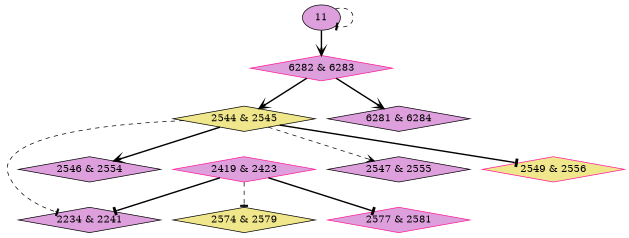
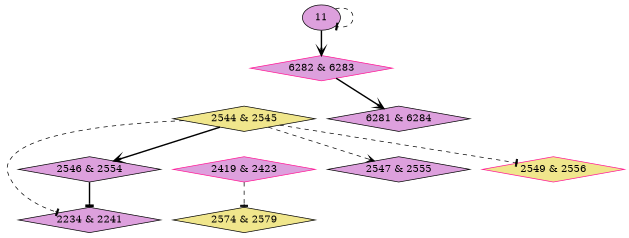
  digraph {
    node [color=black fillcolor=plum shape=diamond style=filled]
    edge [arrowhead=tee style=bold]
    n1 [label="2234 & 2241"]
    n2 [color=deeppink label="2419 & 2423"]
    n3 [fillcolor=khaki label="2574 & 2579"]
-   n4 [color=deeppink label="2577 & 2581"]
    n5 [fillcolor=khaki label="2544 & 2545"]
    n6 [label="2546 & 2554"]
    n7 [label="2547 & 2555"]
    n8 [color=deeppink fillcolor=khaki label="2549 & 2556"]
    n9 [label="6281 & 6284"]
    n10 [color=deeppink label="6282 & 6283"]
    11 [shape=""]
-   n2 -> n1
+   n6 -> n1
    n2 -> n3 [style=dashed]
-   n2 -> n4
    n5 -> n1 [style=dashed]
    n5 -> n6 [arrowhead=vee]
    n5 -> n7 [arrowhead=vee style=dashed]
-   n5 -> n8
-   n10 -> n5 [arrowhead=vee]
+   n5 -> n8 [style=dashed]
    n10 -> n9 [arrowhead=vee]
    11 -> n10 [arrowhead=vee]
    11 -> 11 [style=dashed]
  }
